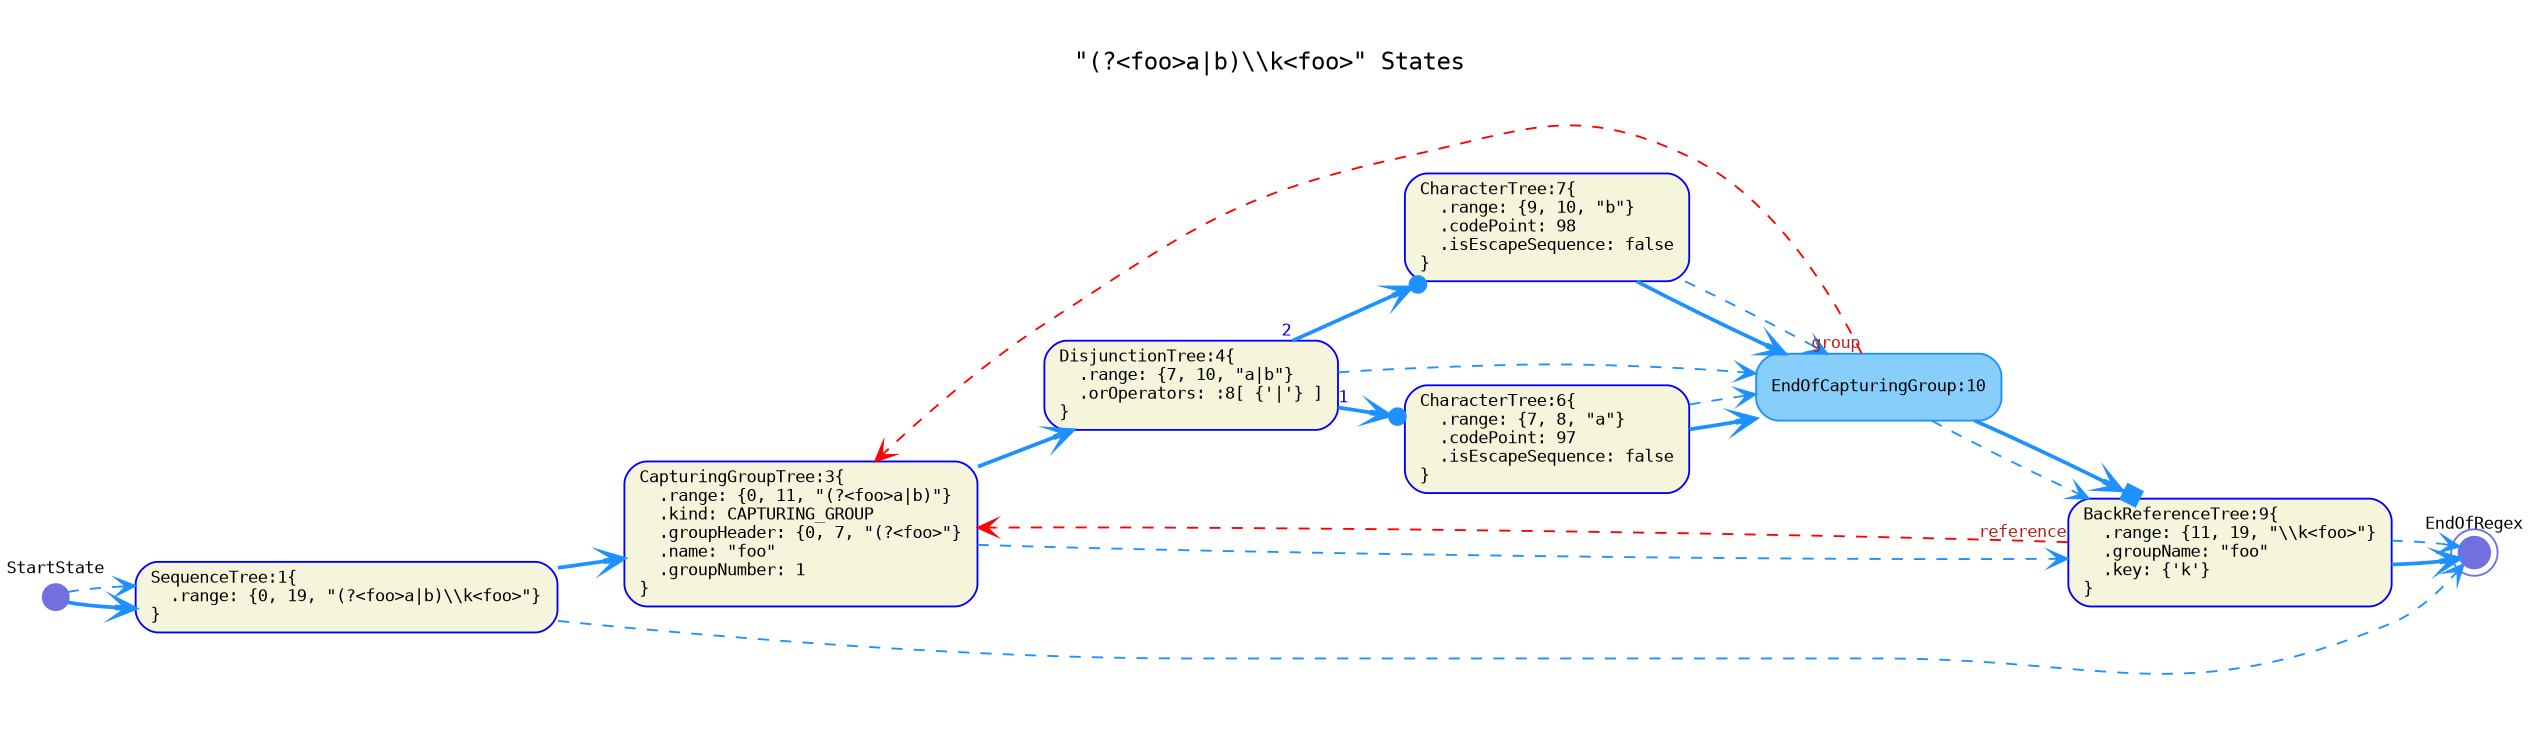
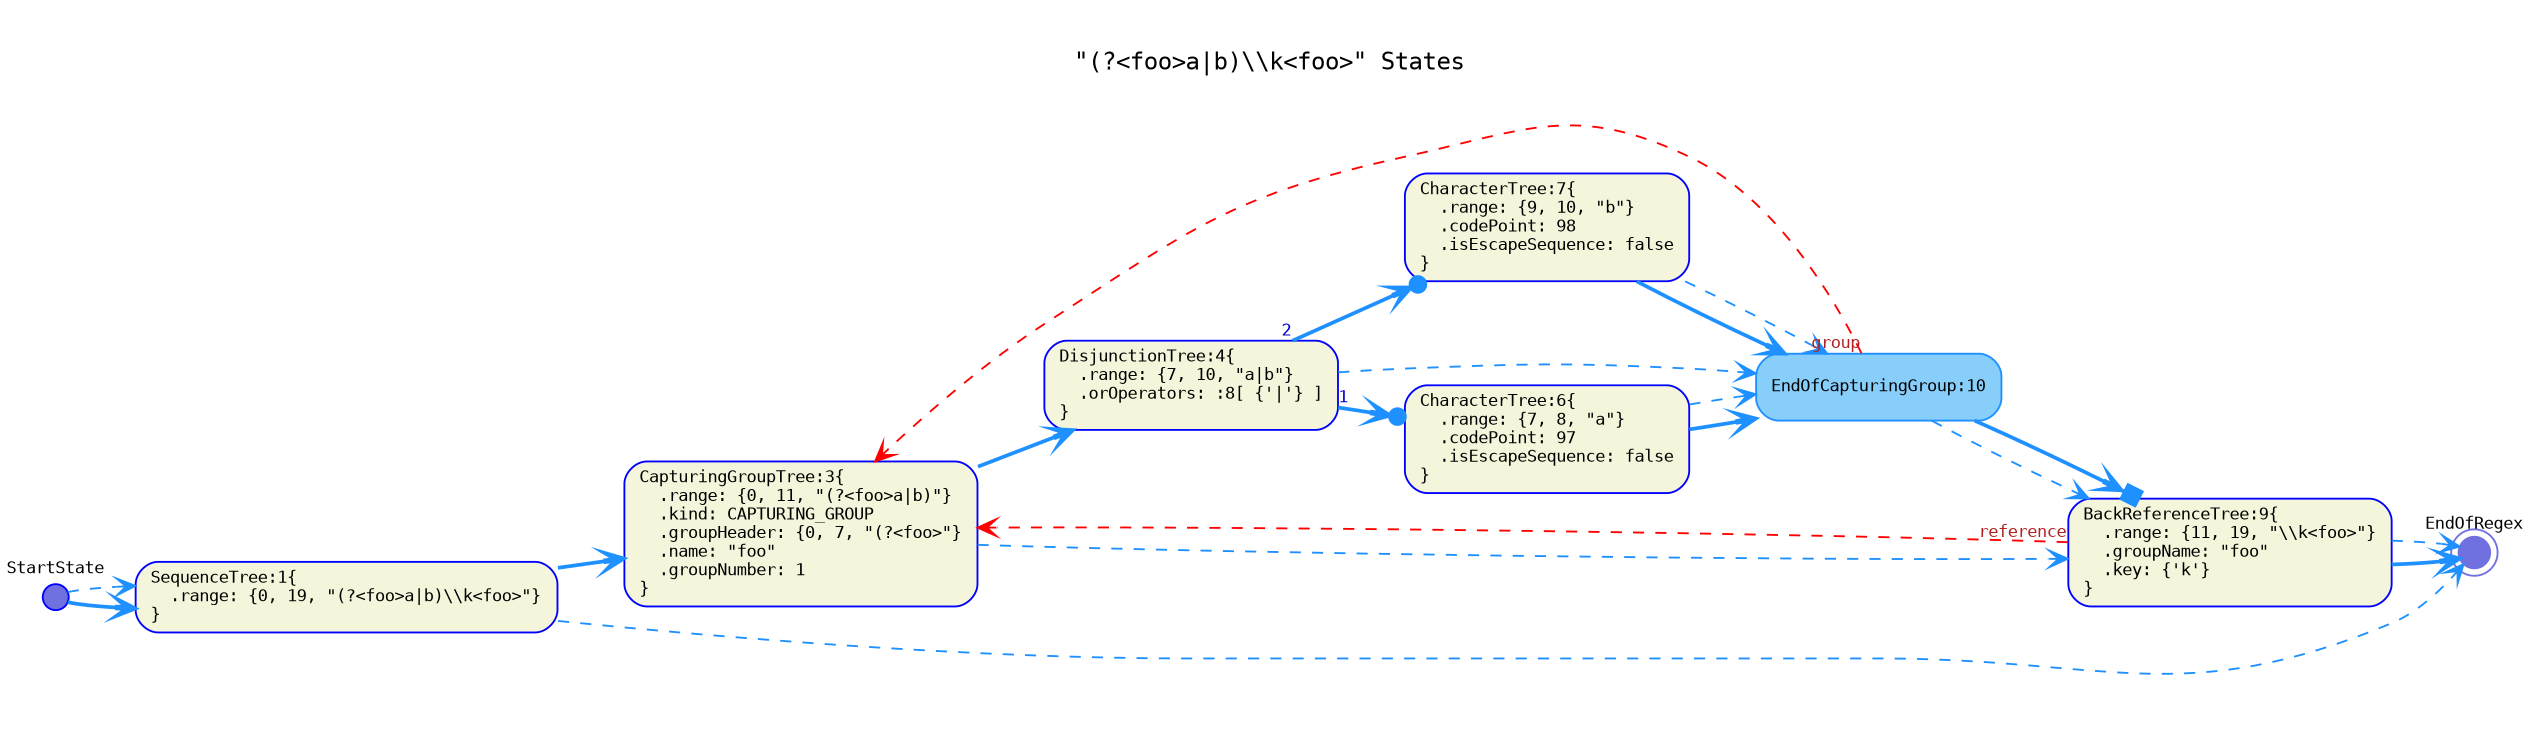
  digraph {
    fontname=Monospace
    fontsize=13
    label="\"(?<foo>a|b)\\\\k<foo>\" States"
    labelloc=t
    rankdir=LR
    node [color=Blue fillcolor=Beige fixedsize=false fontname=Monospace fontsize=9 shape=box style="rounded,filled"]
    edge [arrowhead=vee arrowtail=none color=DodgerBlue dir=both fontcolor=MediumBlue fontname=Monospace fontsize=9 style=dashed]
    n1 [label="SequenceTree:1\{\l  .range: \{0, 19, \"(?<foo>a|b)\\\\k<foo>\"\}\l\}\l" width=0.75]
    n2 [label="CapturingGroupTree:3\{\l  .range: \{0, 11, \"(?<foo>a|b)\"\}\l  .kind: CAPTURING_GROUP\l  .groupHeader: \{0, 7, \"(?<foo>\"\}\l  .name: \"foo\"\l  .groupNumber: 1\l\}\l" width=0.75]
    n3 [color="#7070E0" fillcolor="#7070E0" fixedsize=true label="EndOfRegex\l\l\l\l" shape=doublecircle width=0.12]
    n4 [label="DisjunctionTree:4\{\l  .range: \{7, 10, \"a|b\"\}\l  .orOperators: :8[ \{'|'\} ]\l\}\l" width=0.75]
    n5 [label="BackReferenceTree:9\{\l  .range: \{11, 19, \"\\\\k<foo>\"\}\l  .groupName: \"foo\"\l  .key: \{'k'\}\l\}\l" width=0.75]
    n6 [label="CharacterTree:6\{\l  .range: \{7, 8, \"a\"\}\l  .codePoint: 97\l  .isEscapeSequence: false\l\}\l" width=0.75]
    n7 [label="CharacterTree:7\{\l  .range: \{9, 10, \"b\"\}\l  .codePoint: 98\l  .isEscapeSequence: false\l\}\l" width=0.75]
    n8 [color=DodgerBlue fillcolor=LightSkyBlue label="EndOfCapturingGroup:10\l" width=0.75]
-   n9 [color="#7070E0" fillcolor="#7070E0" fixedsize=true label="StartState\l\l\l\l" shape=circle width=0.20]
+   n9 [fillcolor="#7070E0" fixedsize=true label="StartState\l\l\l\l" shape=circle width=0.20]
    n1 -> n2 [style=bold]
    n1 -> n3
    n2 -> n4 [style=bold]
    n2 -> n5
    n4 -> n6 [arrowhead=dotvee style=bold taillabel=1]
    n4 -> n7 [arrowhead=dotvee style=bold taillabel=2]
    n4 -> n8
    n5 -> n2 [color=Red fontcolor=Firebrick taillabel=reference]
    n5 -> n3 [style=bold]
    n5 -> n3
    n6 -> n8 [style=bold]
    n6 -> n8
    n7 -> n8 [style=bold]
    n7 -> n8
    n8 -> n2 [color=Red fontcolor=Firebrick taillabel=group]
    n8 -> n5
    n8 -> n5 [arrowhead=boxvee style=bold]
    n9 -> n1 [style=bold]
    n9 -> n1
  }
